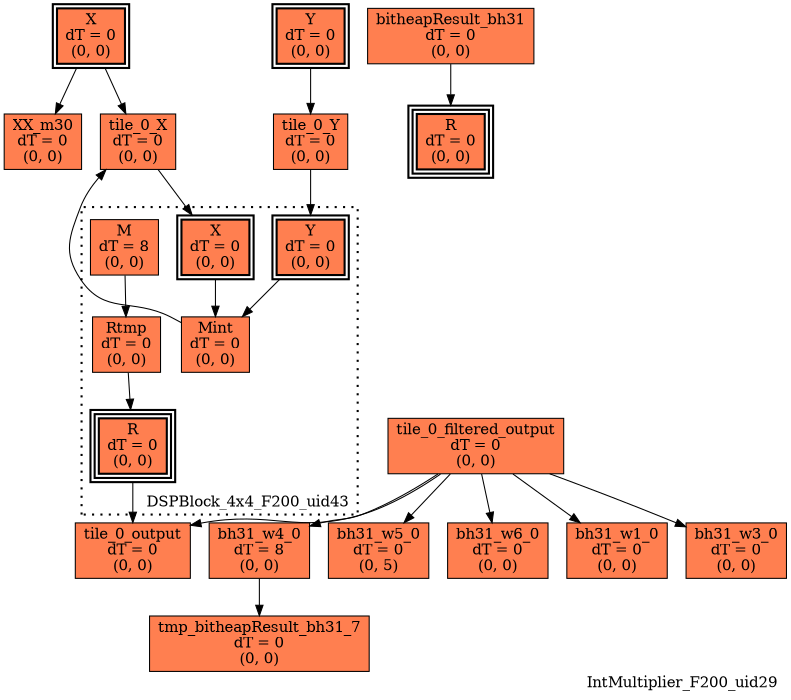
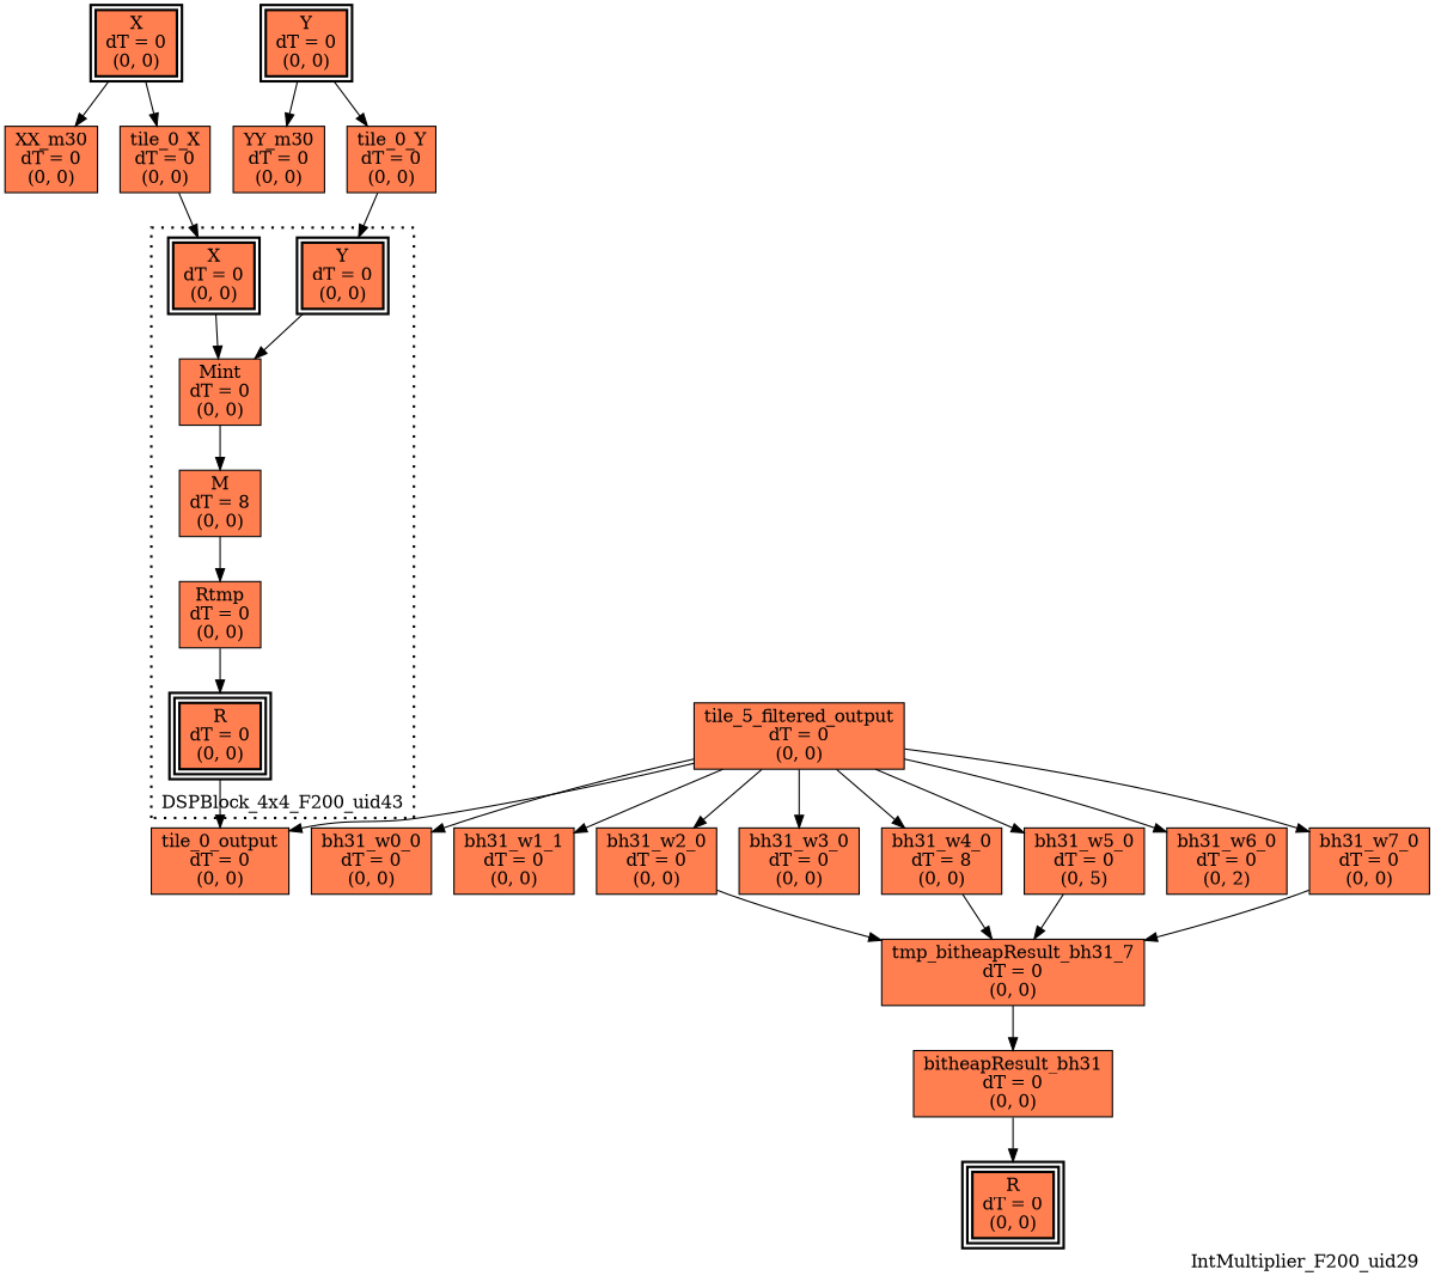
  digraph {
    label=IntMultiplier_F200_uid29
    labeljust=right
    labelloc=bottom
    nodesep=0.25
    ranksep=0.5
    node [color=black fillcolor=coral peripheries=1 shape=box style=filled]
    edge [arrowhead=normal arrowsize=1.0 arrowtail=normal color=black dir=forward]
    n1 [label="X\ndT = 0\n(0, 0)" peripheries=2 style="bold, filled"]
    n2 [label="Y\ndT = 0\n(0, 0)" peripheries=2 style="bold, filled"]
    n3 [label="R\ndT = 0\n(0, 0)" peripheries=3 style="bold, filled"]
    n4 [label="X\ndT = 0\n(0, 0)" peripheries=2 style="bold, filled"]
    n5 [label="Y\ndT = 0\n(0, 0)" peripheries=2 style="bold, filled"]
    n6 [label="R\ndT = 0\n(0, 0)" peripheries=3 style="bold, filled"]
    n7 [label="Mint\ndT = 0\n(0, 0)"]
    n8 [label="M\ndT = 8\n(0, 0)"]
    n9 [label="Rtmp\ndT = 0\n(0, 0)"]
    n10 [label="XX_m30\ndT = 0\n(0, 0)"]
    n11 [label="tile_0_X\ndT = 0\n(0, 0)"]
+   n12 [label="YY_m30\ndT = 0\n(0, 0)"]
    n13 [label="tile_0_Y\ndT = 0\n(0, 0)"]
    n14 [label="tile_0_output\ndT = 0\n(0, 0)"]
-   n15 [label="tile_0_filtered_output\ndT = 0\n(0, 0)"]
-   n17 [label="bh31_w1_0\ndT = 0\n(0, 0)"]
+   n15 [label="tile_5_filtered_output\ndT = 0\n(0, 0)"]
+   n16 [label="bh31_w0_0\ndT = 0\n(0, 0)"]
+   n17 [label="bh31_w1_1\ndT = 0\n(0, 0)"]
+   n18 [label="bh31_w2_0\ndT = 0\n(0, 0)"]
    n19 [label="bh31_w3_0\ndT = 0\n(0, 0)"]
    n20 [label="bh31_w4_0\ndT = 8\n(0, 0)"]
    n21 [label="bh31_w5_0\ndT = 0\n(0, 5)"]
-   n22 [label="bh31_w6_0\ndT = 0\n(0, 0)"]
+   n22 [label="bh31_w6_0\ndT = 0\n(0, 2)"]
+   n23 [label="bh31_w7_0\ndT = 0\n(0, 0)"]
    n24 [label="tmp_bitheapResult_bh31_7\ndT = 0\n(0, 0)"]
    n25 [label="bitheapResult_bh31\ndT = 0\n(0, 0)"]
    subgraph sub_1 {
      rank=same
      n1
      n2
    }
    subgraph sub_2 {
      rank=same
      n3
    }
    subgraph cluster_3 {
      label=DSPBlock_4x4_F200_uid43
      style="bold, dotted"
      n7
      n8
      n9
      subgraph sub_4 {
        label=DSPBlock_4x4_F200_uid33
        rank=same
        style="bold, dotted"
        n4
        n5
      }
      subgraph sub_5 {
        label=DSPBlock_4x4_F200_uid33
        rank=same
        style="bold, dotted"
        n6
      }
    }
    n1 -> n10
    n1 -> n11
+   n2 -> n12
    n2 -> n13
    n4 -> n7
    n5 -> n7
    n6 -> n14
-   n7 -> n11
+   n7 -> n8
    n8 -> n9
    n9 -> n6
    n11 -> n4
    n13 -> n5
    n15 -> n14
+   n15 -> n16
    n15 -> n17
+   n15 -> n18
    n15 -> n19
    n15 -> n20
    n15 -> n21
    n15 -> n22
+   n15 -> n23
+   n18 -> n24
    n20 -> n24
+   n21 -> n24
+   n23 -> n24
+   n24 -> n25
    n25 -> n3
  }
